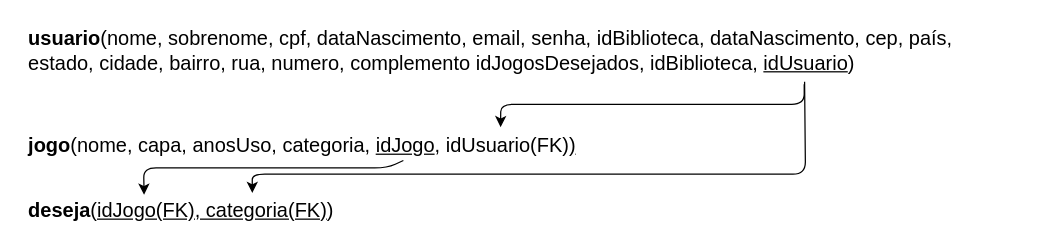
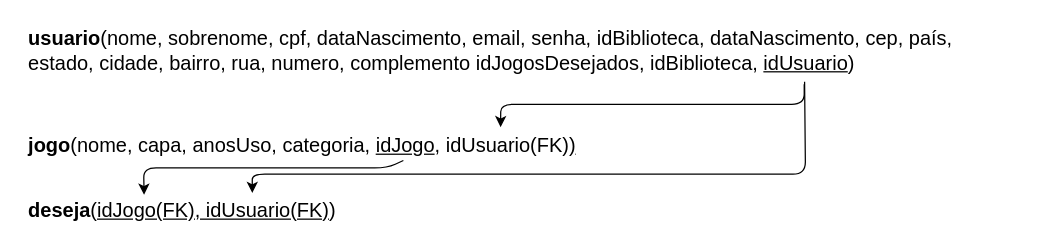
  <mxCell id="0" />
  <mxCell id="1" parent="0" />
  <mxCell id="2" value="&lt;b style=&quot;font-size: 16px&quot;&gt;usuario&lt;/b&gt;(nome, sobrenome, cpf, dataNascimento, email, senha, idBiblioteca, dataNascimento, cep, país, estado, cidade, bairro, rua, numero, complemento idJogosDesejados, idBiblioteca, &lt;u&gt;idUsuario&lt;/u&gt;)" style="text;html=1;strokeColor=none;fillColor=none;align=left;verticalAlign=middle;whiteSpace=wrap;rounded=0;fontStyle=0;fontSize=16;" vertex="1" parent="1"><mxGeometry x="20" y="20" width="793" height="40" as="geometry" /></mxCell>
  <mxCell id="3" value="&lt;b&gt;jogo&lt;/b&gt;(nome, capa, anosUso, categoria, &lt;u&gt;idJogo&lt;/u&gt;, idUsuario(FK)&lt;u&gt;)&lt;/u&gt;" style="text;html=1;strokeColor=none;fillColor=none;align=left;verticalAlign=middle;whiteSpace=wrap;rounded=0;fontStyle=0;fontSize=16;" vertex="1" parent="1"><mxGeometry x="20" y="105" width="793" height="21" as="geometry" /></mxCell>
  <mxCell id="4" value="" style="endArrow=classic;html=1;fontSize=16;entryX=0.479;entryY=-0.174;entryDx=0;entryDy=0;entryPerimeter=0;" edge="1" parent="1" target="3"><mxGeometry width="50" height="50" relative="1" as="geometry"><mxPoint x="643" y="67" as="sourcePoint" /><mxPoint x="388" y="185" as="targetPoint" /><Array as="points"><mxPoint x="643" y="83" /><mxPoint x="400" y="83" /></Array></mxGeometry></mxCell>
- <mxCell id="5" value="&lt;b&gt;deseja&lt;/b&gt;(&lt;u&gt;idJogo(FK), categoria(FK)&lt;/u&gt;)&amp;nbsp;" style="text;html=1;strokeColor=none;fillColor=none;align=left;verticalAlign=middle;whiteSpace=wrap;rounded=0;fontStyle=0;fontSize=16;" vertex="1" parent="1"><mxGeometry x="20" y="157.5" width="793" height="21" as="geometry" /></mxCell>
+ <mxCell id="5" value="&lt;b&gt;deseja&lt;/b&gt;(&lt;u&gt;idJogo(FK), idUsuario(FK)&lt;/u&gt;)&amp;nbsp;" style="text;html=1;strokeColor=none;fillColor=none;align=left;verticalAlign=middle;whiteSpace=wrap;rounded=0;fontStyle=0;fontSize=16;" vertex="1" parent="1"><mxGeometry x="20" y="157.5" width="793" height="21" as="geometry" /></mxCell>
  <mxCell id="6" value="" style="endArrow=classic;html=1;fontSize=16;exitX=0.786;exitY=1.122;exitDx=0;exitDy=0;exitPerimeter=0;" edge="1" parent="1" source="2"><mxGeometry width="50" height="50" relative="1" as="geometry"><mxPoint x="639" y="65" as="sourcePoint" /><mxPoint x="201" y="154" as="targetPoint" /><Array as="points"><mxPoint x="644" y="139" /><mxPoint x="417" y="139" /><mxPoint x="201" y="139" /></Array></mxGeometry></mxCell>
  <mxCell id="7" value="" style="endArrow=classic;html=1;fontSize=16;entryX=0.119;entryY=-0.097;entryDx=0;entryDy=0;entryPerimeter=0;" edge="1" parent="1" target="5"><mxGeometry width="50" height="50" relative="1" as="geometry"><mxPoint x="322" y="128" as="sourcePoint" /><mxPoint x="70" y="291" as="targetPoint" /><Array as="points"><mxPoint x="309" y="134" /><mxPoint x="114" y="134" /></Array></mxGeometry></mxCell>
